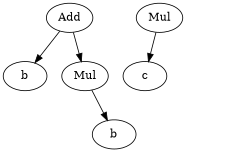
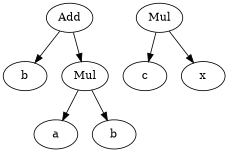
  digraph {
    fontname="DejaVu Serif"
    ordering=out
    rankdir=TD
    node [color=black fontname="DejaVu Serif" shape=ellipse]
    edge [fontname="DejaVu Serif"]
    n1 [label=Add]
    n2 [label=b]
    n3 [label=Mul]
+   n4 [label=a]
    n5 [label=b]
    n6 [label=Mul]
    n7 [label=c]
+   n8 [label=x]
    n1 -> n2
    n1 -> n3
+   n3 -> n4
    n3 -> n5
    n6 -> n7
+   n6 -> n8
  }
